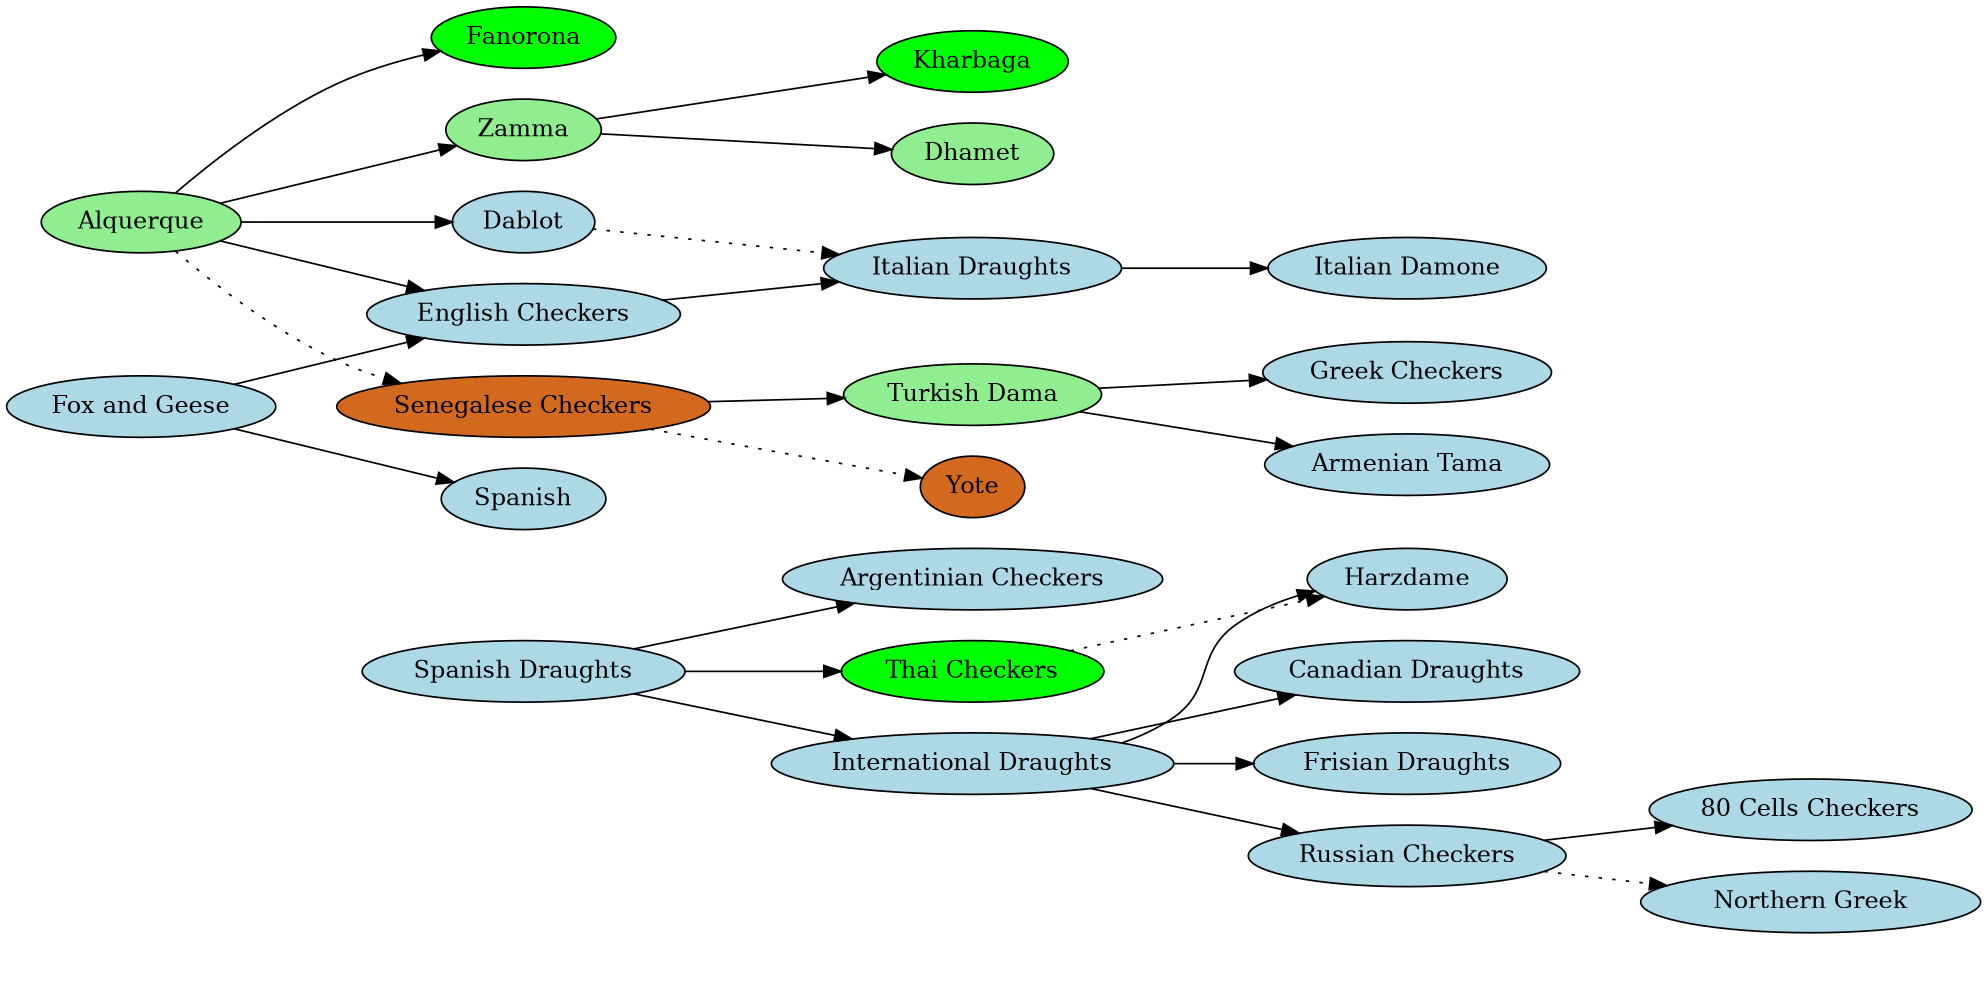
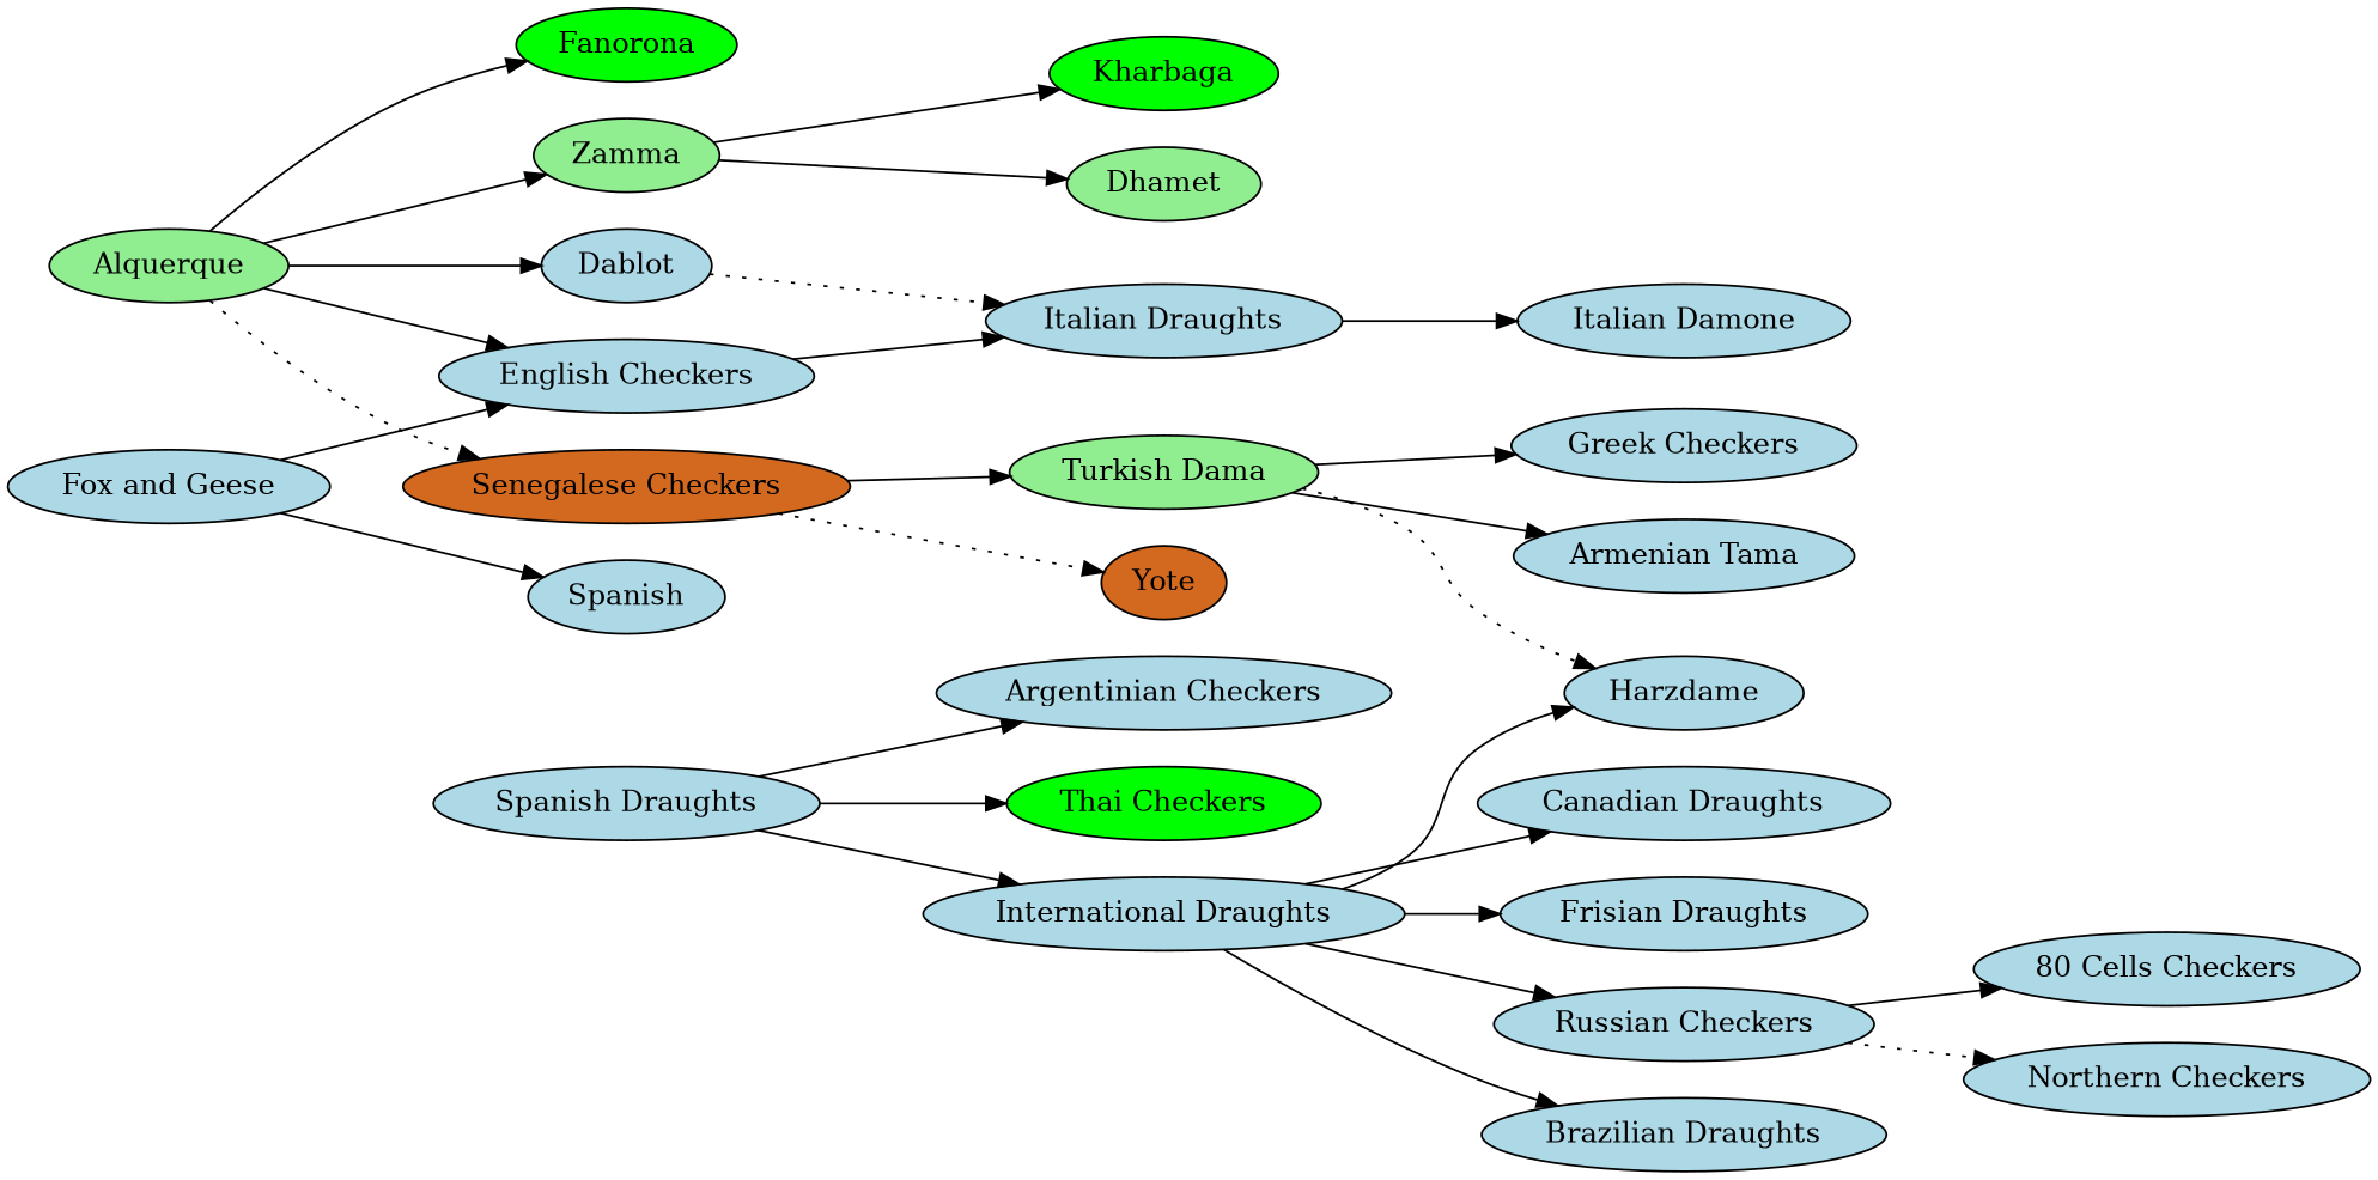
  digraph {
    rankdir=LR
    node [fillcolor=lightblue style=filled]
    Alquerque [fillcolor=lightgreen]
    Zamma [fillcolor=lightgreen]
    Dablot
    Fanorona [fillcolor=green]
    "Senegalese Checkers" [fillcolor=chocolate]
    "English Checkers"
    Dhamet [fillcolor=lightgreen]
    Kharbaga [fillcolor=green]
    "Italian Draughts"
    Yote [fillcolor=chocolate]
    "Turkish Dama" [fillcolor=lightgreen]
    "Italian Damone"
    "Fox and Geese"
    n14 [label=Spanish]
    "Armenian Tama"
    "Greek Checkers"
    Harzdame
    "Spanish Draughts"
    "Argentinian Checkers"
    "Thai Checkers" [fillcolor=green]
    "International Draughts"
    "Russian Checkers"
+   "Brazilian Draughts"
    "Canadian Draughts"
    "Frisian Draughts"
    "80 Cells Checkers"
-   "Northern Checkers" [label="Northern Greek"]
+   "Northern Checkers"
    Alquerque -> Zamma
    Alquerque -> Dablot
    Alquerque -> Fanorona
    Alquerque -> "Senegalese Checkers" [style=dotted]
    Alquerque -> "English Checkers"
    Zamma -> Dhamet
    Zamma -> Kharbaga
    Dablot -> "Italian Draughts" [style=dotted]
    "Senegalese Checkers" -> Yote [style=dotted]
    "Senegalese Checkers" -> "Turkish Dama"
    "English Checkers" -> "Italian Draughts"
    "Italian Draughts" -> "Italian Damone"
    "Turkish Dama" -> "Armenian Tama"
    "Turkish Dama" -> "Greek Checkers"
-   "Thai Checkers" -> Harzdame [style=dotted]
+   "Turkish Dama" -> Harzdame [style=dotted]
    "Fox and Geese" -> "English Checkers"
    "Fox and Geese" -> n14
    "Spanish Draughts" -> "Argentinian Checkers"
    "Spanish Draughts" -> "Thai Checkers"
    "Spanish Draughts" -> "International Draughts"
    "International Draughts" -> Harzdame
    "International Draughts" -> "Russian Checkers"
+   "International Draughts" -> "Brazilian Draughts"
    "International Draughts" -> "Canadian Draughts"
    "International Draughts" -> "Frisian Draughts"
    "Russian Checkers" -> "80 Cells Checkers"
    "Russian Checkers" -> "Northern Checkers" [style=dotted]
  }
